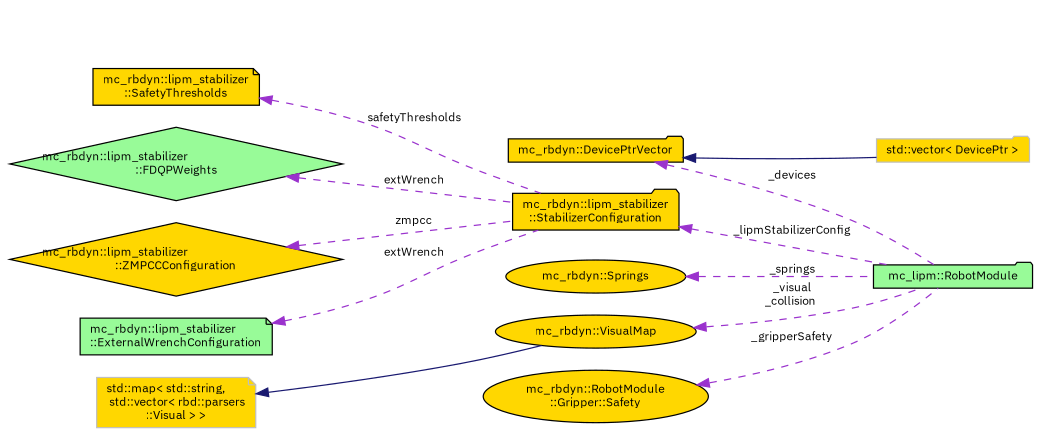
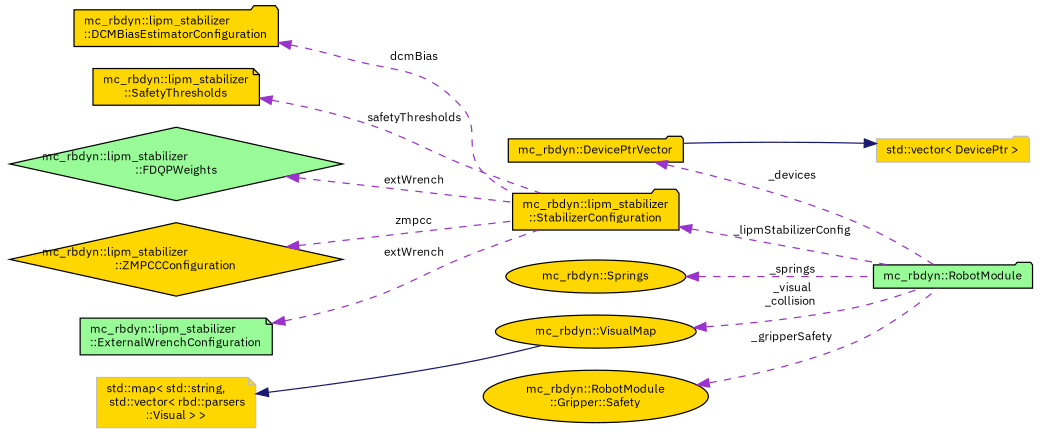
  digraph {
    fontname="IBM Plex Sans"
    rankdir=LR
    node [color=black fillcolor=gold fontname="IBM Plex Sans" fontsize=10 shape=folder style=filled]
    edge [color=darkorchid3 dir=back fontname="IBM Plex Sans" fontsize=10 labelfontname=Helvetica labelfontsize=10 style=dashed]
-   n1 [fillcolor=palegreen fontcolor=black height=0.2 label="mc_lipm::RobotModule" width=0.4]
+   n1 [fillcolor=palegreen fontcolor=black height=0.2 label="mc_rbdyn::RobotModule" width=0.4]
    n2 [height=0.2 label="mc_rbdyn::lipm_stabilizer\l::StabilizerConfiguration" width=0.4]
    n3 [height=0.2 label="mc_rbdyn::lipm_stabilizer\l::SafetyThresholds" shape=note width=0.4]
    n4 [fillcolor=palegreen height=0.2 label="mc_rbdyn::lipm_stabilizer\l::FDQPWeights" shape=diamond width=0.4]
    n5 [height=0.2 label="mc_rbdyn::lipm_stabilizer\l::ZMPCCConfiguration" shape=diamond width=0.4]
    n6 [fillcolor=palegreen height=0.2 label="mc_rbdyn::lipm_stabilizer\l::ExternalWrenchConfiguration" shape=note width=0.4]
+   n7 [height=0.2 label="mc_rbdyn::lipm_stabilizer\l::DCMBiasEstimatorConfiguration" width=0.4]
    n8 [height=0.2 label="mc_rbdyn::DevicePtrVector" width=0.4]
    n9 [color=grey75 height=0.2 label="std::vector\< DevicePtr \>" width=0.4]
    n10 [height=0.2 label="mc_rbdyn::VisualMap" shape=ellipse width=0.4]
    n11 [color=grey75 height=0.2 label="std::map\< std::string,\l std::vector\< rbd::parsers\l::Visual \> \>" shape=note width=0.4]
    n12 [height=0.2 label="mc_rbdyn::RobotModule\l::Gripper::Safety" shape=ellipse width=0.4]
    n13 [height=0.2 label="mc_rbdyn::Springs" shape=ellipse width=0.4]
    n2 -> n1 [label=" _lipmStabilizerConfig"]
    n3 -> n2 [label=" safetyThresholds"]
    n4 -> n2 [label=" extWrench"]
    n5 -> n2 [label=" zmpcc"]
    n6 -> n2 [label=" extWrench"]
+   n7 -> n2 [label=" dcmBias"]
    n8 -> n1 [label=" _devices"]
-   n8 -> n9 [color=midnightblue style=solid]
+   n9 -> n8 [color=midnightblue style=solid]
    n10 -> n1 [label=" _visual\n_collision"]
    n11 -> n10 [color=midnightblue style=solid]
    n12 -> n1 [label=" _gripperSafety"]
    n13 -> n1 [label=" _springs"]
  }
